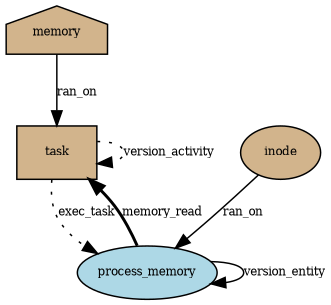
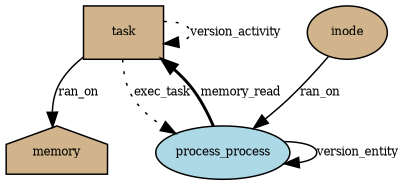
  digraph {
    node [fillcolor=tan fontsize=8 shape=ellipse style=filled]
    edge [fontsize=8 style=solid]
    n1 [label=memory shape=house]
    n2 [label=task shape=rectangle]
-   n3 [fillcolor=lightblue label=process_memory]
+   n3 [fillcolor=lightblue label=process_process]
    n4 [label=inode]
-   n1 -> n2 [label=ran_on]
+   n2 -> n1 [label=ran_on]
    n2 -> n2 [label=version_activity style=dotted]
    n2 -> n3 [label=exec_task style=dotted]
    n3 -> n2 [label=memory_read style=bold]
    n3 -> n3 [label=version_entity]
    n4 -> n3 [label=ran_on]
  }
